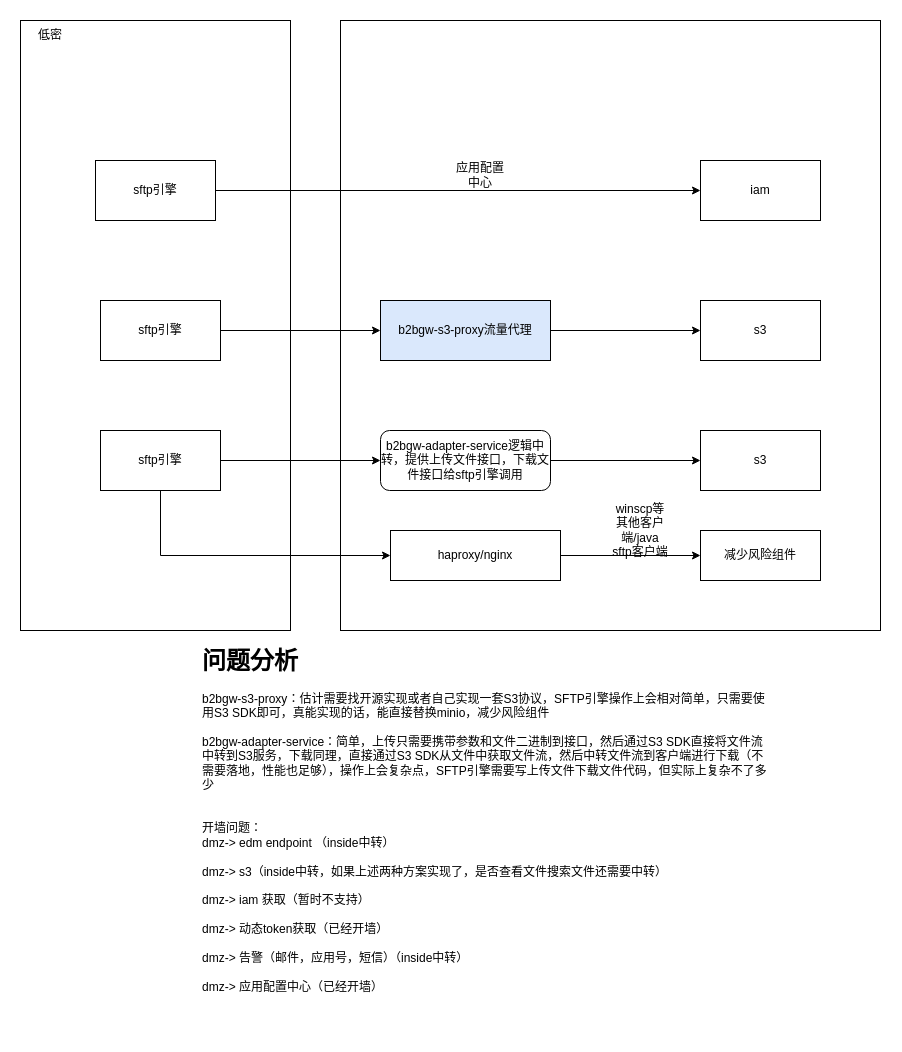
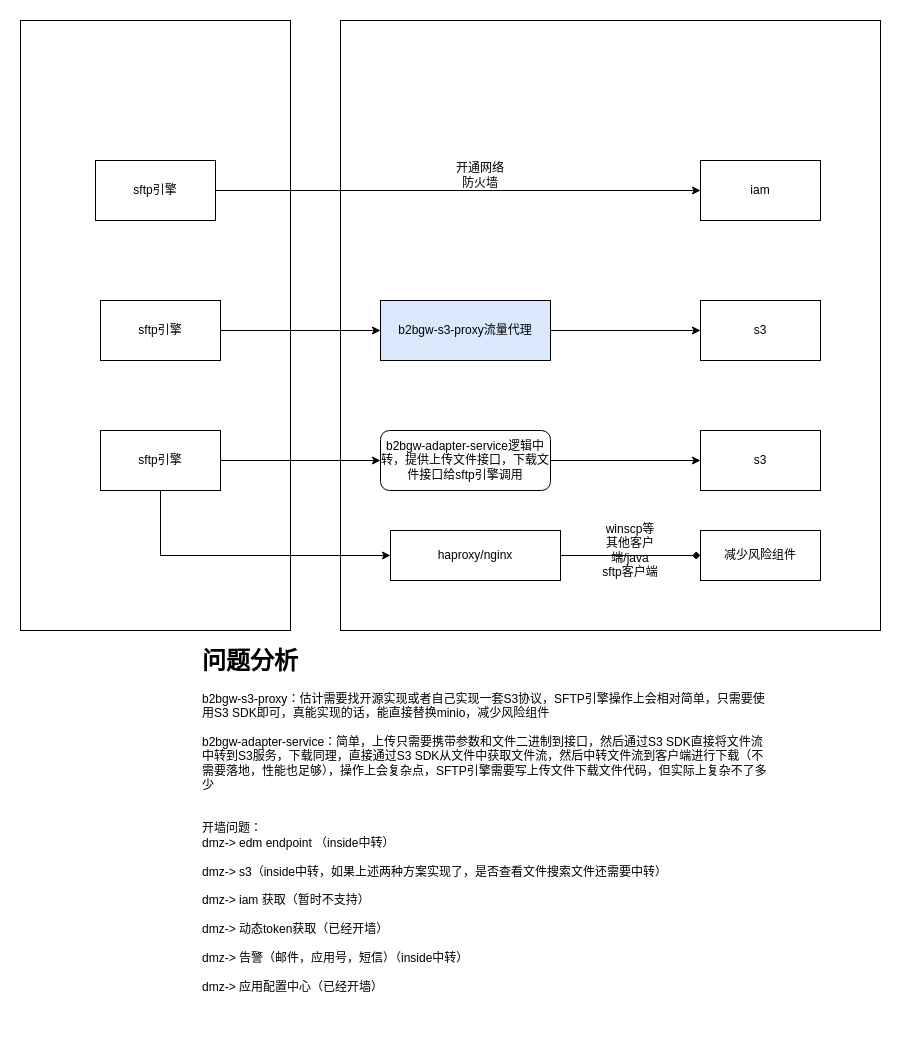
  <mxCell id="0" />
  <mxCell id="1" parent="0" />
  <mxCell id="2" value="" style="rounded=0;whiteSpace=wrap;html=1;" vertex="1" parent="1"><mxGeometry x="20" y="20" width="270" height="610" as="geometry" /></mxCell>
  <mxCell id="3" value="sftp引擎" style="rounded=0;whiteSpace=wrap;html=1;" parent="1" vertex="1"><mxGeometry x="100" y="300" width="120" height="60" as="geometry" /></mxCell>
  <mxCell id="4" value="sftp引擎" style="rounded=0;whiteSpace=wrap;html=1;" parent="1" vertex="1"><mxGeometry x="100" y="430" width="120" height="60" as="geometry" /></mxCell>
  <mxCell id="5" value="" style="rounded=0;whiteSpace=wrap;html=1;" vertex="1" parent="1"><mxGeometry x="340" y="20" width="540" height="610" as="geometry" /></mxCell>
  <mxCell id="6" style="edgeStyle=orthogonalEdgeStyle;rounded=0;orthogonalLoop=1;jettySize=auto;html=1;" parent="1" source="3" target="12" edge="1"><mxGeometry relative="1" as="geometry" /></mxCell>
  <mxCell id="7" style="edgeStyle=orthogonalEdgeStyle;rounded=0;orthogonalLoop=1;jettySize=auto;html=1;" parent="1" source="4" target="13" edge="1"><mxGeometry relative="1" as="geometry" /></mxCell>
  <mxCell id="8" style="edgeStyle=orthogonalEdgeStyle;rounded=0;orthogonalLoop=1;jettySize=auto;html=1;" parent="1" source="13" target="11" edge="1"><mxGeometry relative="1" as="geometry" /></mxCell>
  <mxCell id="9" style="edgeStyle=orthogonalEdgeStyle;rounded=0;orthogonalLoop=1;jettySize=auto;html=1;" parent="1" source="12" target="10" edge="1"><mxGeometry relative="1" as="geometry" /></mxCell>
  <mxCell id="10" value="s3" style="rounded=0;whiteSpace=wrap;html=1;" parent="1" vertex="1"><mxGeometry x="700" y="300" width="120" height="60" as="geometry" /></mxCell>
  <mxCell id="11" value="s3" style="rounded=0;whiteSpace=wrap;html=1;" parent="1" vertex="1"><mxGeometry x="700" y="430" width="120" height="60" as="geometry" /></mxCell>
  <mxCell id="12" value="b2bgw-&lt;span style=&quot;background-color: initial;&quot;&gt;s3-proxy流量代理&lt;/span&gt;" style="rounded=0;whiteSpace=wrap;html=1;fillColor=#dae8fc;" parent="1" vertex="1"><mxGeometry x="380" y="300" width="170" height="60" as="geometry" /></mxCell>
  <mxCell id="13" value="b2bgw-adapter-service逻辑中转，提供上传文件接口，下载文件接口给sftp引擎调用" style="whiteSpace=wrap;html=1;rounded=1;" parent="1" vertex="1"><mxGeometry x="380" y="430" width="170" height="60" as="geometry" /></mxCell>
  <mxCell id="14" value="&lt;h1 style=&quot;margin-top: 0px;&quot;&gt;问题分析&lt;/h1&gt;&lt;div&gt;&lt;span style=&quot;background-color: initial; text-align: center;&quot;&gt;b2bgw-&lt;/span&gt;&lt;span style=&quot;background-color: initial; text-align: center;&quot;&gt;s3-proxy&lt;/span&gt;：估计需要找开源实现或者自己实现一套S3协议，SFTP引擎操作上会相对简单，只需要使用S3 SDK即可，真能实现的话，能直接替换minio，减少风险组件&lt;/div&gt;&lt;div&gt;&lt;br&gt;&lt;/div&gt;&lt;div&gt;&lt;span style=&quot;text-align: center; background-color: initial;&quot;&gt;b2bgw-adapter-service：&lt;/span&gt;简单，上传只需要携带参数和文件二进制到接口，然后通过S3 SDK直接将文件流中转到S3服务，下载同理，直接通过S3 SDK从文件中获取文件流，然后中转文件流到客户端进行下载（不需要落地，性能也足够），操作上会复杂点，SFTP引擎需要写上传文件下载文件代码，但实际上复杂不了多少&lt;/div&gt;&lt;div&gt;&lt;br&gt;&lt;/div&gt;&lt;div&gt;&lt;br&gt;&lt;/div&gt;&lt;div&gt;开墙问题：&lt;/div&gt;&lt;div&gt;dmz-&amp;gt; edm endpoint （inside中转）&lt;/div&gt;&lt;div&gt;&lt;br&gt;&lt;/div&gt;&lt;div&gt;dmz-&amp;gt; s3（inside中转，如果上述两种方案实现了，是否查看文件搜索文件还需要中转）&lt;/div&gt;&lt;div&gt;&lt;br&gt;&lt;/div&gt;&lt;div&gt;dmz-&amp;gt; iam 获取（暂时不支持）&lt;/div&gt;&lt;div&gt;&lt;br&gt;&lt;/div&gt;&lt;div&gt;dmz-&amp;gt; 动态token获取（已经开墙）&lt;/div&gt;&lt;div&gt;&lt;br&gt;&lt;/div&gt;&lt;div&gt;dmz-&amp;gt; 告警（邮件，应用号，短信）（inside中转）&lt;/div&gt;&lt;div&gt;&lt;br&gt;&lt;/div&gt;&lt;div&gt;dmz-&amp;gt; 应用配置中心（已经开墙）&lt;/div&gt;" style="text;html=1;whiteSpace=wrap;overflow=hidden;rounded=0;" parent="1" vertex="1"><mxGeometry x="200" y="640" width="570" height="390" as="geometry" /></mxCell>
- <mxCell id="15" value="低密" style="text;html=1;align=center;verticalAlign=middle;whiteSpace=wrap;rounded=0;" vertex="1" parent="1"><mxGeometry x="20" y="20" width="60" height="30" as="geometry" /></mxCell>
- <mxCell id="16" style="edgeStyle=orthogonalEdgeStyle;rounded=0;orthogonalLoop=1;jettySize=auto;html=1;entryX=0;entryY=0.5;entryDx=0;entryDy=0;" edge="1" parent="1" source="17" target="19"><mxGeometry relative="1" as="geometry" /></mxCell>
+ <mxCell id="16" style="edgeStyle=orthogonalEdgeStyle;rounded=0;orthogonalLoop=1;jettySize=auto;html=1;entryX=0;entryY=0.5;entryDx=0;entryDy=0;endArrow=diamond;" edge="1" parent="1" source="17" target="19"><mxGeometry relative="1" as="geometry" /></mxCell>
  <mxCell id="17" value="haproxy/nginx" style="rounded=0;whiteSpace=wrap;html=1;" vertex="1" parent="1"><mxGeometry x="390" y="530" width="170" height="50" as="geometry" /></mxCell>
  <mxCell id="18" style="edgeStyle=orthogonalEdgeStyle;rounded=0;orthogonalLoop=1;jettySize=auto;html=1;entryX=0;entryY=0.5;entryDx=0;entryDy=0;" edge="1" parent="1" source="4" target="17"><mxGeometry relative="1" as="geometry"><Array as="points"><mxPoint x="160" y="555" /></Array></mxGeometry></mxCell>
  <mxCell id="19" value="减少风险组件" style="rounded=0;whiteSpace=wrap;html=1;" vertex="1" parent="1"><mxGeometry x="700" y="530" width="120" height="50" as="geometry" /></mxCell>
- <mxCell id="20" value="winscp等其他客户端/java sftp客户端" style="text;html=1;align=center;verticalAlign=middle;whiteSpace=wrap;rounded=0;" vertex="1" parent="1"><mxGeometry x="610" y="490" width="60" height="80" as="geometry" /></mxCell>
+ <mxCell id="20" value="winscp等其他客户端/java sftp客户端" style="text;html=1;align=center;verticalAlign=middle;whiteSpace=wrap;rounded=0;" vertex="1" parent="1"><mxGeometry x="600" y="510" width="60" height="80" as="geometry" /></mxCell>
  <mxCell id="21" style="edgeStyle=orthogonalEdgeStyle;rounded=0;orthogonalLoop=1;jettySize=auto;html=1;" edge="1" parent="1" source="22" target="23"><mxGeometry relative="1" as="geometry" /></mxCell>
  <mxCell id="22" value="sftp引擎" style="rounded=0;whiteSpace=wrap;html=1;" vertex="1" parent="1"><mxGeometry x="95" y="160" width="120" height="60" as="geometry" /></mxCell>
  <mxCell id="23" value="iam" style="rounded=0;whiteSpace=wrap;html=1;" vertex="1" parent="1"><mxGeometry x="700" y="160" width="120" height="60" as="geometry" /></mxCell>
- <mxCell id="24" value="应用配置中心" style="text;html=1;align=center;verticalAlign=middle;whiteSpace=wrap;rounded=0;" vertex="1" parent="1"><mxGeometry x="450" y="160" width="60" height="30" as="geometry" /></mxCell>
+ <mxCell id="24" value="开通网络防火墙" style="text;html=1;align=center;verticalAlign=middle;whiteSpace=wrap;rounded=0;" vertex="1" parent="1"><mxGeometry x="450" y="160" width="60" height="30" as="geometry" /></mxCell>
